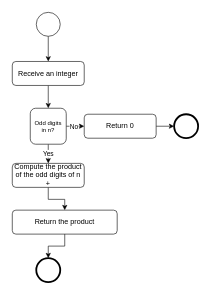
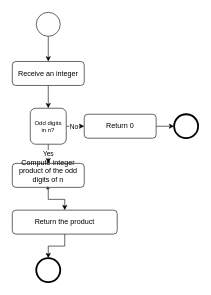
  <mxCell id="0" />
  <mxCell id="1" parent="0" />
  <mxCell id="2" style="edgeStyle=orthogonalEdgeStyle;rounded=0;orthogonalLoop=1;jettySize=auto;html=1;exitX=0.5;exitY=1;exitDx=0;exitDy=0;entryX=0.5;entryY=0;entryDx=0;entryDy=0;" edge="1" parent="1" source="3" target="5"><mxGeometry relative="1" as="geometry" /></mxCell>
  <mxCell id="3" value="" style="ellipse;whiteSpace=wrap;html=1;aspect=fixed;" parent="1" vertex="1"><mxGeometry x="60" y="20" width="40" height="40" as="geometry" /></mxCell>
  <mxCell id="4" style="edgeStyle=orthogonalEdgeStyle;rounded=0;orthogonalLoop=1;jettySize=auto;html=1;exitX=0.5;exitY=1;exitDx=0;exitDy=0;entryX=0.5;entryY=0;entryDx=0;entryDy=0;" edge="1" parent="1" source="5" target="12"><mxGeometry relative="1" as="geometry" /></mxCell>
  <mxCell id="5" value="Receive an integer" style="rounded=1;whiteSpace=wrap;html=1;" vertex="1" parent="1"><mxGeometry x="20" y="102" width="120" height="40" as="geometry" /></mxCell>
  <mxCell id="6" value="" style="ellipse;whiteSpace=wrap;html=1;aspect=fixed;strokeWidth=3;" vertex="1" parent="1"><mxGeometry x="60" y="430" width="40" height="40" as="geometry" /></mxCell>
  <mxCell id="7" style="edgeStyle=orthogonalEdgeStyle;rounded=0;orthogonalLoop=1;jettySize=auto;html=1;exitX=0.5;exitY=1;exitDx=0;exitDy=0;entryX=0.5;entryY=0;entryDx=0;entryDy=0;" edge="1" parent="1" source="8" target="14"><mxGeometry relative="1" as="geometry" /></mxCell>
- <mxCell id="8" value="Compute the product of the odd digits of n&lt;div&gt;+&lt;/div&gt;" style="rounded=1;whiteSpace=wrap;html=1;" vertex="1" parent="1"><mxGeometry x="20" y="272" width="120" height="40" as="geometry" /></mxCell>
+ <mxCell id="8" value="Compute integer product of the odd digits of n&lt;div&gt;+&lt;/div&gt;" style="rounded=1;whiteSpace=wrap;html=1;" vertex="1" parent="1"><mxGeometry x="20" y="272" width="120" height="40" as="geometry" /></mxCell>
  <mxCell id="9" value="Yes" style="edgeStyle=orthogonalEdgeStyle;rounded=0;orthogonalLoop=1;jettySize=auto;html=1;exitX=0.5;exitY=1;exitDx=0;exitDy=0;entryX=0.5;entryY=0;entryDx=0;entryDy=0;" edge="1" parent="1" source="12" target="8"><mxGeometry x="-0.009" relative="1" as="geometry"><mxPoint as="offset" /></mxGeometry></mxCell>
  <mxCell id="10" style="edgeStyle=orthogonalEdgeStyle;rounded=0;orthogonalLoop=1;jettySize=auto;html=1;exitX=1;exitY=0.5;exitDx=0;exitDy=0;entryX=0;entryY=0.5;entryDx=0;entryDy=0;" edge="1" parent="1" source="12" target="17"><mxGeometry relative="1" as="geometry" /></mxCell>
  <mxCell id="11" value="No" style="edgeLabel;html=1;align=center;verticalAlign=middle;resizable=0;points=[];" vertex="1" connectable="0" parent="10"><mxGeometry x="-0.756" relative="1" as="geometry"><mxPoint x="8" as="offset" /></mxGeometry></mxCell>
  <mxCell id="12" value="Odd digits&lt;div&gt;in n?&lt;/div&gt;" style="whiteSpace=wrap;html=1;fontSize=10;rounded=1;" vertex="1" parent="1"><mxGeometry x="50" y="180" width="60" height="60" as="geometry" /></mxCell>
  <mxCell id="13" style="edgeStyle=orthogonalEdgeStyle;rounded=0;orthogonalLoop=1;jettySize=auto;html=1;exitX=0.5;exitY=1;exitDx=0;exitDy=0;entryX=0.5;entryY=0;entryDx=0;entryDy=0;" edge="1" parent="1" source="14" target="6"><mxGeometry relative="1" as="geometry" /></mxCell>
  <mxCell id="14" value="Return the product" style="rounded=1;whiteSpace=wrap;html=1;" vertex="1" parent="1"><mxGeometry x="20" y="350" width="175" height="40" as="geometry" /></mxCell>
  <mxCell id="15" value="" style="ellipse;whiteSpace=wrap;html=1;aspect=fixed;strokeWidth=3;" vertex="1" parent="1"><mxGeometry x="290" y="190" width="40" height="40" as="geometry" /></mxCell>
  <mxCell id="16" style="edgeStyle=orthogonalEdgeStyle;rounded=0;orthogonalLoop=1;jettySize=auto;html=1;exitX=1;exitY=0.5;exitDx=0;exitDy=0;entryX=0;entryY=0.5;entryDx=0;entryDy=0;" edge="1" parent="1" source="17" target="15"><mxGeometry relative="1" as="geometry" /></mxCell>
  <mxCell id="17" value="Return 0" style="rounded=1;whiteSpace=wrap;html=1;" vertex="1" parent="1"><mxGeometry x="140" y="190" width="120" height="40" as="geometry" /></mxCell>
